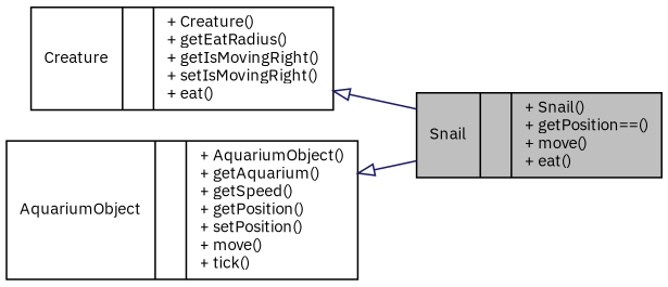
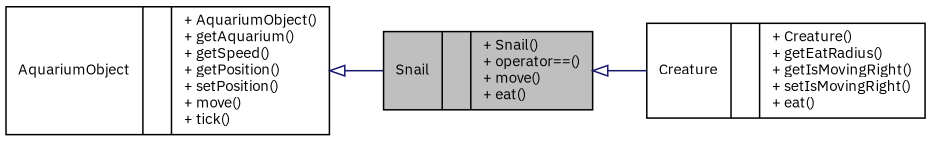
  digraph {
    fontname="IBM Plex Sans"
    rankdir=LR
    node [color=black fillcolor=white fontname="IBM Plex Sans" fontsize=10 shape=record style=filled]
    edge [arrowtail=onormal color=midnightblue dir=back fontname="IBM Plex Sans" fontsize=10 labelfontname=Helvetica labelfontsize=10 style=solid]
-   n1 [fillcolor=grey75 fontcolor=black height=0.2 label="{Snail\n||+ Snail()\l+ getPosition==()\l+ move()\l+ eat()\l}" width=0.4]
+   n1 [fillcolor=grey75 fontcolor=black height=0.2 label="{Snail\n||+ Snail()\l+ operator==()\l+ move()\l+ eat()\l}" width=0.4]
    n2 [height=0.2 label="{Creature\n||+ Creature()\l+ getEatRadius()\l+ getIsMovingRight()\l+ setIsMovingRight()\l+ eat()\l}" width=0.4]
    n3 [height=0.2 label="{AquariumObject\n||+ AquariumObject()\l+ getAquarium()\l+ getSpeed()\l+ getPosition()\l+ setPosition()\l+ move()\l+ tick()\l}" width=0.4]
-   n2 -> n1
+   n1 -> n2
    n3 -> n1
  }
